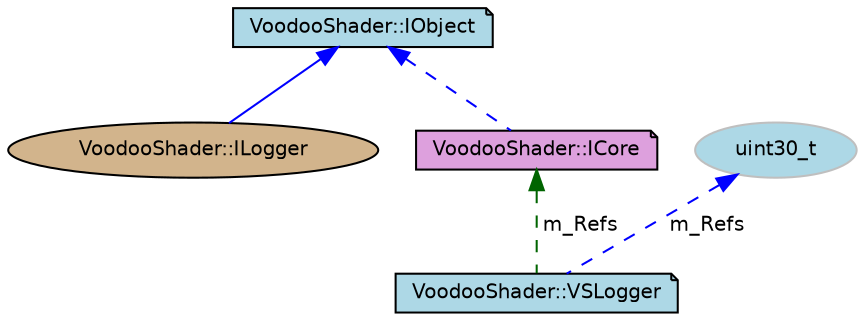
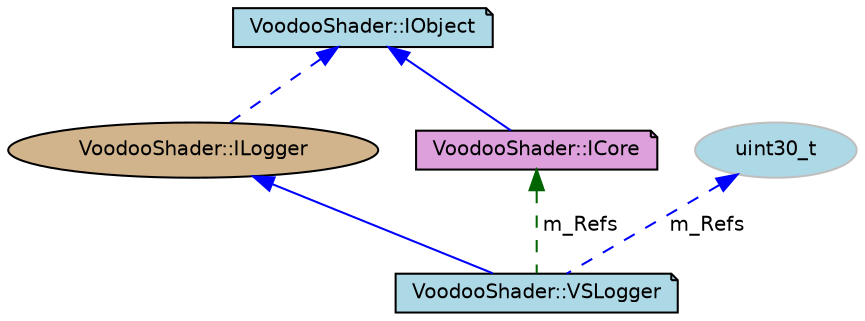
  digraph {
    node [color=black fillcolor=lightblue fontname=Helvetica fontsize=10 shape=note style=filled]
    edge [color=blue dir=back fontname=Helvetica fontsize=10 labelfontname=Helvetica labelfontsize=10 style=solid]
    n1 [fontcolor=black height=0.2 label="VoodooShader::VSLogger" width=0.4]
    n2 [fillcolor=tan height=0.2 label="VoodooShader::ILogger" shape=ellipse width=0.4]
    n3 [height=0.2 label="VoodooShader::IObject" width=0.4]
    n4 [fillcolor=plum height=0.2 label="VoodooShader::ICore" width=0.4]
    n5 [color=grey75 height=0.2 label=uint30_t shape=ellipse width=0.4]
-   n3 -> n2
-   n3 -> n4 [style=dashed]
+   n2 -> n1
+   n3 -> n2 [style=dashed]
+   n3 -> n4
    n4 -> n1 [color=darkgreen label=" m_Refs" style=dashed]
    n5 -> n1 [label=" m_Refs" style=dashed]
  }
